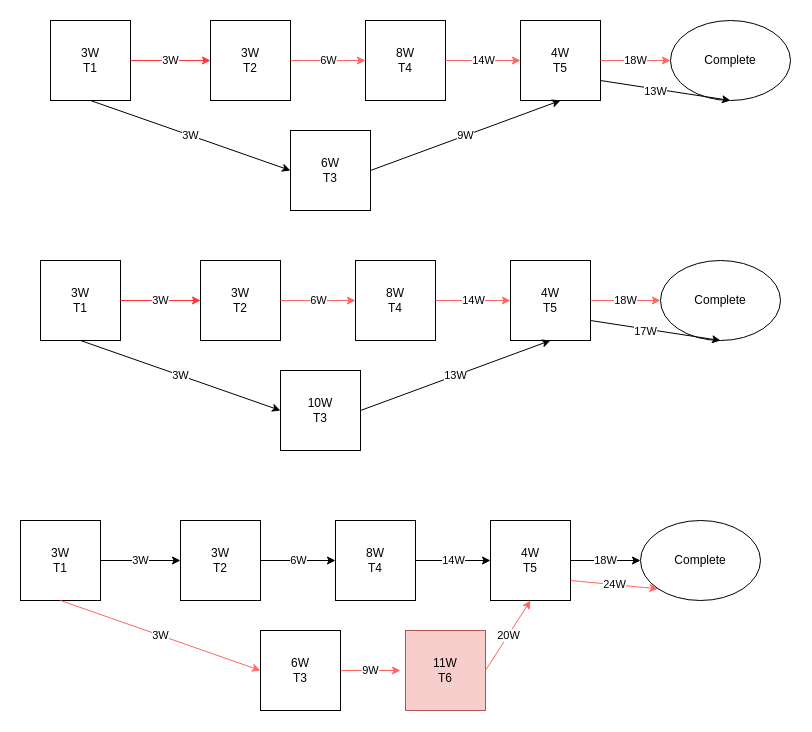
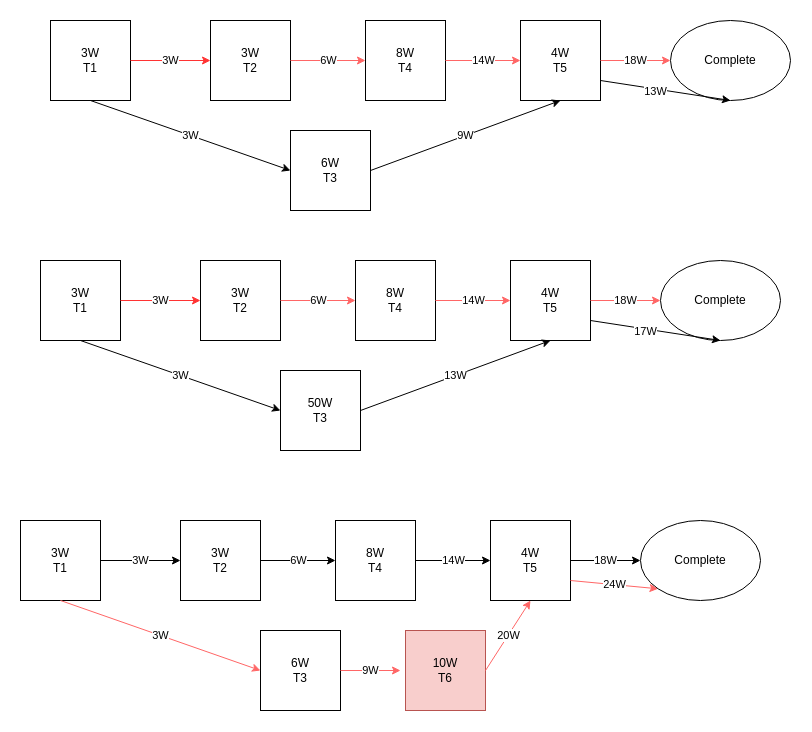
  <mxCell id="0" />
  <mxCell id="1" parent="0" />
  <mxCell id="2" value="3W&lt;br&gt;T1" style="whiteSpace=wrap;html=1;aspect=fixed;" vertex="1" parent="1"><mxGeometry x="50" y="20" width="80" height="80" as="geometry" /></mxCell>
  <mxCell id="3" value="3W&lt;br&gt;T2" style="whiteSpace=wrap;html=1;aspect=fixed;" vertex="1" parent="1"><mxGeometry x="210" y="20" width="80" height="80" as="geometry" /></mxCell>
  <mxCell id="4" value="8W&lt;br&gt;T4" style="whiteSpace=wrap;html=1;aspect=fixed;" vertex="1" parent="1"><mxGeometry x="365" y="20" width="80" height="80" as="geometry" /></mxCell>
  <mxCell id="5" value="4W&lt;br&gt;T5" style="whiteSpace=wrap;html=1;aspect=fixed;" vertex="1" parent="1"><mxGeometry x="520" y="20" width="80" height="80" as="geometry" /></mxCell>
  <mxCell id="6" value="6W&lt;br&gt;T3" style="whiteSpace=wrap;html=1;aspect=fixed;" vertex="1" parent="1"><mxGeometry x="290" y="130" width="80" height="80" as="geometry" /></mxCell>
  <mxCell id="7" value="3W" style="endArrow=classic;html=1;rounded=0;exitX=1;exitY=0.5;exitDx=0;exitDy=0;strokeColor=#FF3333;" edge="1" parent="1" source="2" target="3"><mxGeometry width="50" height="50" relative="1" as="geometry"><mxPoint x="360" y="140" as="sourcePoint" /><mxPoint x="410" y="90" as="targetPoint" /></mxGeometry></mxCell>
  <mxCell id="8" value="6W" style="endArrow=classic;html=1;rounded=0;exitX=1;exitY=0.5;exitDx=0;exitDy=0;entryX=0;entryY=0.5;entryDx=0;entryDy=0;strokeColor=#FF6666;" edge="1" parent="1" source="3" target="4"><mxGeometry width="50" height="50" relative="1" as="geometry"><mxPoint x="360" y="140" as="sourcePoint" /><mxPoint x="410" y="90" as="targetPoint" /></mxGeometry></mxCell>
  <mxCell id="9" value="14W" style="endArrow=classic;html=1;rounded=0;exitX=1;exitY=0.5;exitDx=0;exitDy=0;entryX=0;entryY=0.5;entryDx=0;entryDy=0;strokeColor=#FF6666;" edge="1" parent="1" source="4" target="5"><mxGeometry width="50" height="50" relative="1" as="geometry"><mxPoint x="360" y="140" as="sourcePoint" /><mxPoint x="410" y="90" as="targetPoint" /></mxGeometry></mxCell>
  <mxCell id="10" value="3W" style="endArrow=classic;html=1;rounded=0;exitX=0.5;exitY=1;exitDx=0;exitDy=0;entryX=0;entryY=0.5;entryDx=0;entryDy=0;" edge="1" parent="1" source="2" target="6"><mxGeometry width="50" height="50" relative="1" as="geometry"><mxPoint x="360" y="140" as="sourcePoint" /><mxPoint x="410" y="90" as="targetPoint" /></mxGeometry></mxCell>
  <mxCell id="11" value="9W" style="endArrow=classic;html=1;rounded=0;exitX=1;exitY=0.5;exitDx=0;exitDy=0;entryX=0.5;entryY=1;entryDx=0;entryDy=0;" edge="1" parent="1" source="6" target="5"><mxGeometry width="50" height="50" relative="1" as="geometry"><mxPoint x="390" y="240" as="sourcePoint" /><mxPoint x="440" y="190" as="targetPoint" /></mxGeometry></mxCell>
  <mxCell id="12" value="Complete" style="ellipse;whiteSpace=wrap;html=1;" vertex="1" parent="1"><mxGeometry x="670" y="20" width="120" height="80" as="geometry" /></mxCell>
  <mxCell id="13" value="18W" style="endArrow=classic;html=1;rounded=0;exitX=1;exitY=0.5;exitDx=0;exitDy=0;entryX=0;entryY=0.5;entryDx=0;entryDy=0;strokeColor=#FF6666;" edge="1" parent="1" source="5" target="12"><mxGeometry width="50" height="50" relative="1" as="geometry"><mxPoint x="360" y="140" as="sourcePoint" /><mxPoint x="410" y="90" as="targetPoint" /></mxGeometry></mxCell>
  <mxCell id="14" value="" style="endArrow=classic;html=1;rounded=0;entryX=0.5;entryY=1;entryDx=0;entryDy=0;exitX=1;exitY=0.75;exitDx=0;exitDy=0;" edge="1" parent="1" source="5" target="12"><mxGeometry width="50" height="50" relative="1" as="geometry"><mxPoint x="360" y="140" as="sourcePoint" /><mxPoint x="410" y="90" as="targetPoint" /></mxGeometry></mxCell>
  <mxCell id="15" value="13W" style="edgeLabel;html=1;align=center;verticalAlign=middle;resizable=0;points=[];" vertex="1" connectable="0" parent="14"><mxGeometry x="-0.159" y="-2" relative="1" as="geometry"><mxPoint as="offset" /></mxGeometry></mxCell>
  <mxCell id="16" value="3W&lt;br&gt;T1" style="whiteSpace=wrap;html=1;aspect=fixed;" vertex="1" parent="1"><mxGeometry x="40" y="260" width="80" height="80" as="geometry" /></mxCell>
  <mxCell id="17" value="3W&lt;br&gt;T2" style="whiteSpace=wrap;html=1;aspect=fixed;" vertex="1" parent="1"><mxGeometry x="200" y="260" width="80" height="80" as="geometry" /></mxCell>
  <mxCell id="18" value="8W&lt;br&gt;T4" style="whiteSpace=wrap;html=1;aspect=fixed;" vertex="1" parent="1"><mxGeometry x="355" y="260" width="80" height="80" as="geometry" /></mxCell>
  <mxCell id="19" value="4W&lt;br&gt;T5" style="whiteSpace=wrap;html=1;aspect=fixed;" vertex="1" parent="1"><mxGeometry x="510" y="260" width="80" height="80" as="geometry" /></mxCell>
- <mxCell id="20" value="10W&lt;br&gt;T3" style="whiteSpace=wrap;html=1;aspect=fixed;" vertex="1" parent="1"><mxGeometry x="280" y="370" width="80" height="80" as="geometry" /></mxCell>
+ <mxCell id="20" value="50W&lt;br&gt;T3" style="whiteSpace=wrap;html=1;aspect=fixed;" vertex="1" parent="1"><mxGeometry x="280" y="370" width="80" height="80" as="geometry" /></mxCell>
  <mxCell id="21" value="3W" style="endArrow=classic;html=1;rounded=0;exitX=1;exitY=0.5;exitDx=0;exitDy=0;strokeColor=#FF3333;" edge="1" parent="1" source="16" target="17"><mxGeometry width="50" height="50" relative="1" as="geometry"><mxPoint x="350" y="380" as="sourcePoint" /><mxPoint x="400" y="330" as="targetPoint" /></mxGeometry></mxCell>
  <mxCell id="22" value="6W" style="endArrow=classic;html=1;rounded=0;exitX=1;exitY=0.5;exitDx=0;exitDy=0;entryX=0;entryY=0.5;entryDx=0;entryDy=0;strokeColor=#FF6666;" edge="1" parent="1" source="17" target="18"><mxGeometry width="50" height="50" relative="1" as="geometry"><mxPoint x="350" y="380" as="sourcePoint" /><mxPoint x="400" y="330" as="targetPoint" /></mxGeometry></mxCell>
  <mxCell id="23" value="14W" style="endArrow=classic;html=1;rounded=0;exitX=1;exitY=0.5;exitDx=0;exitDy=0;entryX=0;entryY=0.5;entryDx=0;entryDy=0;strokeColor=#FF6666;" edge="1" parent="1" source="18" target="19"><mxGeometry width="50" height="50" relative="1" as="geometry"><mxPoint x="350" y="380" as="sourcePoint" /><mxPoint x="400" y="330" as="targetPoint" /></mxGeometry></mxCell>
  <mxCell id="24" value="3W" style="endArrow=classic;html=1;rounded=0;exitX=0.5;exitY=1;exitDx=0;exitDy=0;entryX=0;entryY=0.5;entryDx=0;entryDy=0;" edge="1" parent="1" source="16" target="20"><mxGeometry width="50" height="50" relative="1" as="geometry"><mxPoint x="350" y="380" as="sourcePoint" /><mxPoint x="400" y="330" as="targetPoint" /></mxGeometry></mxCell>
  <mxCell id="25" value="13W" style="endArrow=classic;html=1;rounded=0;exitX=1;exitY=0.5;exitDx=0;exitDy=0;entryX=0.5;entryY=1;entryDx=0;entryDy=0;" edge="1" parent="1" source="20" target="19"><mxGeometry width="50" height="50" relative="1" as="geometry"><mxPoint x="380" y="480" as="sourcePoint" /><mxPoint x="430" y="430" as="targetPoint" /></mxGeometry></mxCell>
  <mxCell id="26" value="Complete" style="ellipse;whiteSpace=wrap;html=1;" vertex="1" parent="1"><mxGeometry x="660" y="260" width="120" height="80" as="geometry" /></mxCell>
  <mxCell id="27" value="18W" style="endArrow=classic;html=1;rounded=0;exitX=1;exitY=0.5;exitDx=0;exitDy=0;entryX=0;entryY=0.5;entryDx=0;entryDy=0;strokeColor=#FF6666;" edge="1" parent="1" source="19" target="26"><mxGeometry width="50" height="50" relative="1" as="geometry"><mxPoint x="350" y="380" as="sourcePoint" /><mxPoint x="400" y="330" as="targetPoint" /></mxGeometry></mxCell>
  <mxCell id="28" value="" style="endArrow=classic;html=1;rounded=0;entryX=0.5;entryY=1;entryDx=0;entryDy=0;exitX=1;exitY=0.75;exitDx=0;exitDy=0;" edge="1" parent="1" source="19" target="26"><mxGeometry width="50" height="50" relative="1" as="geometry"><mxPoint x="350" y="380" as="sourcePoint" /><mxPoint x="400" y="330" as="targetPoint" /></mxGeometry></mxCell>
  <mxCell id="29" value="17W" style="edgeLabel;html=1;align=center;verticalAlign=middle;resizable=0;points=[];" vertex="1" connectable="0" parent="28"><mxGeometry x="-0.159" y="-2" relative="1" as="geometry"><mxPoint as="offset" /></mxGeometry></mxCell>
  <mxCell id="30" value="3W&lt;br&gt;T1" style="whiteSpace=wrap;html=1;aspect=fixed;" vertex="1" parent="1"><mxGeometry x="20" y="520" width="80" height="80" as="geometry" /></mxCell>
  <mxCell id="31" value="3W&lt;br&gt;T2" style="whiteSpace=wrap;html=1;aspect=fixed;" vertex="1" parent="1"><mxGeometry x="180" y="520" width="80" height="80" as="geometry" /></mxCell>
  <mxCell id="32" value="8W&lt;br&gt;T4" style="whiteSpace=wrap;html=1;aspect=fixed;" vertex="1" parent="1"><mxGeometry x="335" y="520" width="80" height="80" as="geometry" /></mxCell>
  <mxCell id="33" value="4W&lt;br&gt;T5" style="whiteSpace=wrap;html=1;aspect=fixed;" vertex="1" parent="1"><mxGeometry x="490" y="520" width="80" height="80" as="geometry" /></mxCell>
  <mxCell id="34" value="6W&lt;br&gt;T3" style="whiteSpace=wrap;html=1;aspect=fixed;" vertex="1" parent="1"><mxGeometry x="260" y="630" width="80" height="80" as="geometry" /></mxCell>
  <mxCell id="35" value="3W" style="endArrow=classic;html=1;rounded=0;exitX=1;exitY=0.5;exitDx=0;exitDy=0;strokeColor=#000000;" edge="1" parent="1" source="30" target="31"><mxGeometry width="50" height="50" relative="1" as="geometry"><mxPoint x="330" y="640" as="sourcePoint" /><mxPoint x="380" y="590" as="targetPoint" /></mxGeometry></mxCell>
  <mxCell id="36" value="6W" style="endArrow=classic;html=1;rounded=0;exitX=1;exitY=0.5;exitDx=0;exitDy=0;entryX=0;entryY=0.5;entryDx=0;entryDy=0;strokeColor=#000000;" edge="1" parent="1" source="31" target="32"><mxGeometry width="50" height="50" relative="1" as="geometry"><mxPoint x="330" y="640" as="sourcePoint" /><mxPoint x="380" y="590" as="targetPoint" /></mxGeometry></mxCell>
  <mxCell id="37" value="14W" style="endArrow=classic;html=1;rounded=0;exitX=1;exitY=0.5;exitDx=0;exitDy=0;entryX=0;entryY=0.5;entryDx=0;entryDy=0;strokeColor=#000000;" edge="1" parent="1" source="32" target="33"><mxGeometry width="50" height="50" relative="1" as="geometry"><mxPoint x="330" y="640" as="sourcePoint" /><mxPoint x="380" y="590" as="targetPoint" /></mxGeometry></mxCell>
  <mxCell id="38" value="3W" style="endArrow=classic;html=1;rounded=0;exitX=0.5;exitY=1;exitDx=0;exitDy=0;entryX=0;entryY=0.5;entryDx=0;entryDy=0;strokeColor=#FF6666;" edge="1" parent="1" source="30" target="34"><mxGeometry width="50" height="50" relative="1" as="geometry"><mxPoint x="330" y="640" as="sourcePoint" /><mxPoint x="380" y="590" as="targetPoint" /></mxGeometry></mxCell>
  <mxCell id="39" value="Complete" style="ellipse;whiteSpace=wrap;html=1;" vertex="1" parent="1"><mxGeometry x="640" y="520" width="120" height="80" as="geometry" /></mxCell>
  <mxCell id="40" value="18W" style="endArrow=classic;html=1;rounded=0;exitX=1;exitY=0.5;exitDx=0;exitDy=0;entryX=0;entryY=0.5;entryDx=0;entryDy=0;strokeColor=#000000;" edge="1" parent="1" source="33" target="39"><mxGeometry width="50" height="50" relative="1" as="geometry"><mxPoint x="330" y="640" as="sourcePoint" /><mxPoint x="380" y="590" as="targetPoint" /></mxGeometry></mxCell>
- <mxCell id="41" value="11W&lt;br&gt;T6" style="whiteSpace=wrap;html=1;aspect=fixed;fillColor=#f8cecc;strokeColor=#b85450;" vertex="1" parent="1"><mxGeometry x="405" y="630" width="80" height="80" as="geometry" /></mxCell>
+ <mxCell id="41" value="10W&lt;br&gt;T6" style="whiteSpace=wrap;html=1;aspect=fixed;fillColor=#f8cecc;strokeColor=#b85450;" vertex="1" parent="1"><mxGeometry x="405" y="630" width="80" height="80" as="geometry" /></mxCell>
  <mxCell id="42" value="9W" style="endArrow=classic;html=1;rounded=0;strokeColor=#FF6666;exitX=1;exitY=0.5;exitDx=0;exitDy=0;" edge="1" parent="1" source="34"><mxGeometry width="50" height="50" relative="1" as="geometry"><mxPoint x="360" y="550" as="sourcePoint" /><mxPoint x="400" y="670" as="targetPoint" /></mxGeometry></mxCell>
  <mxCell id="43" value="20W" style="endArrow=classic;html=1;rounded=0;strokeColor=#FF6666;entryX=0.5;entryY=1;entryDx=0;entryDy=0;exitX=1;exitY=0.5;exitDx=0;exitDy=0;" edge="1" parent="1" source="41" target="33"><mxGeometry width="50" height="50" relative="1" as="geometry"><mxPoint x="480" y="700" as="sourcePoint" /><mxPoint x="530" y="650" as="targetPoint" /></mxGeometry></mxCell>
  <mxCell id="44" value="24W" style="endArrow=classic;html=1;rounded=0;strokeColor=#FF6666;exitX=1;exitY=0.75;exitDx=0;exitDy=0;entryX=0;entryY=1;entryDx=0;entryDy=0;" edge="1" parent="1" source="33" target="39"><mxGeometry width="50" height="50" relative="1" as="geometry"><mxPoint x="-80" y="720" as="sourcePoint" /><mxPoint x="-30" y="670" as="targetPoint" /></mxGeometry></mxCell>
